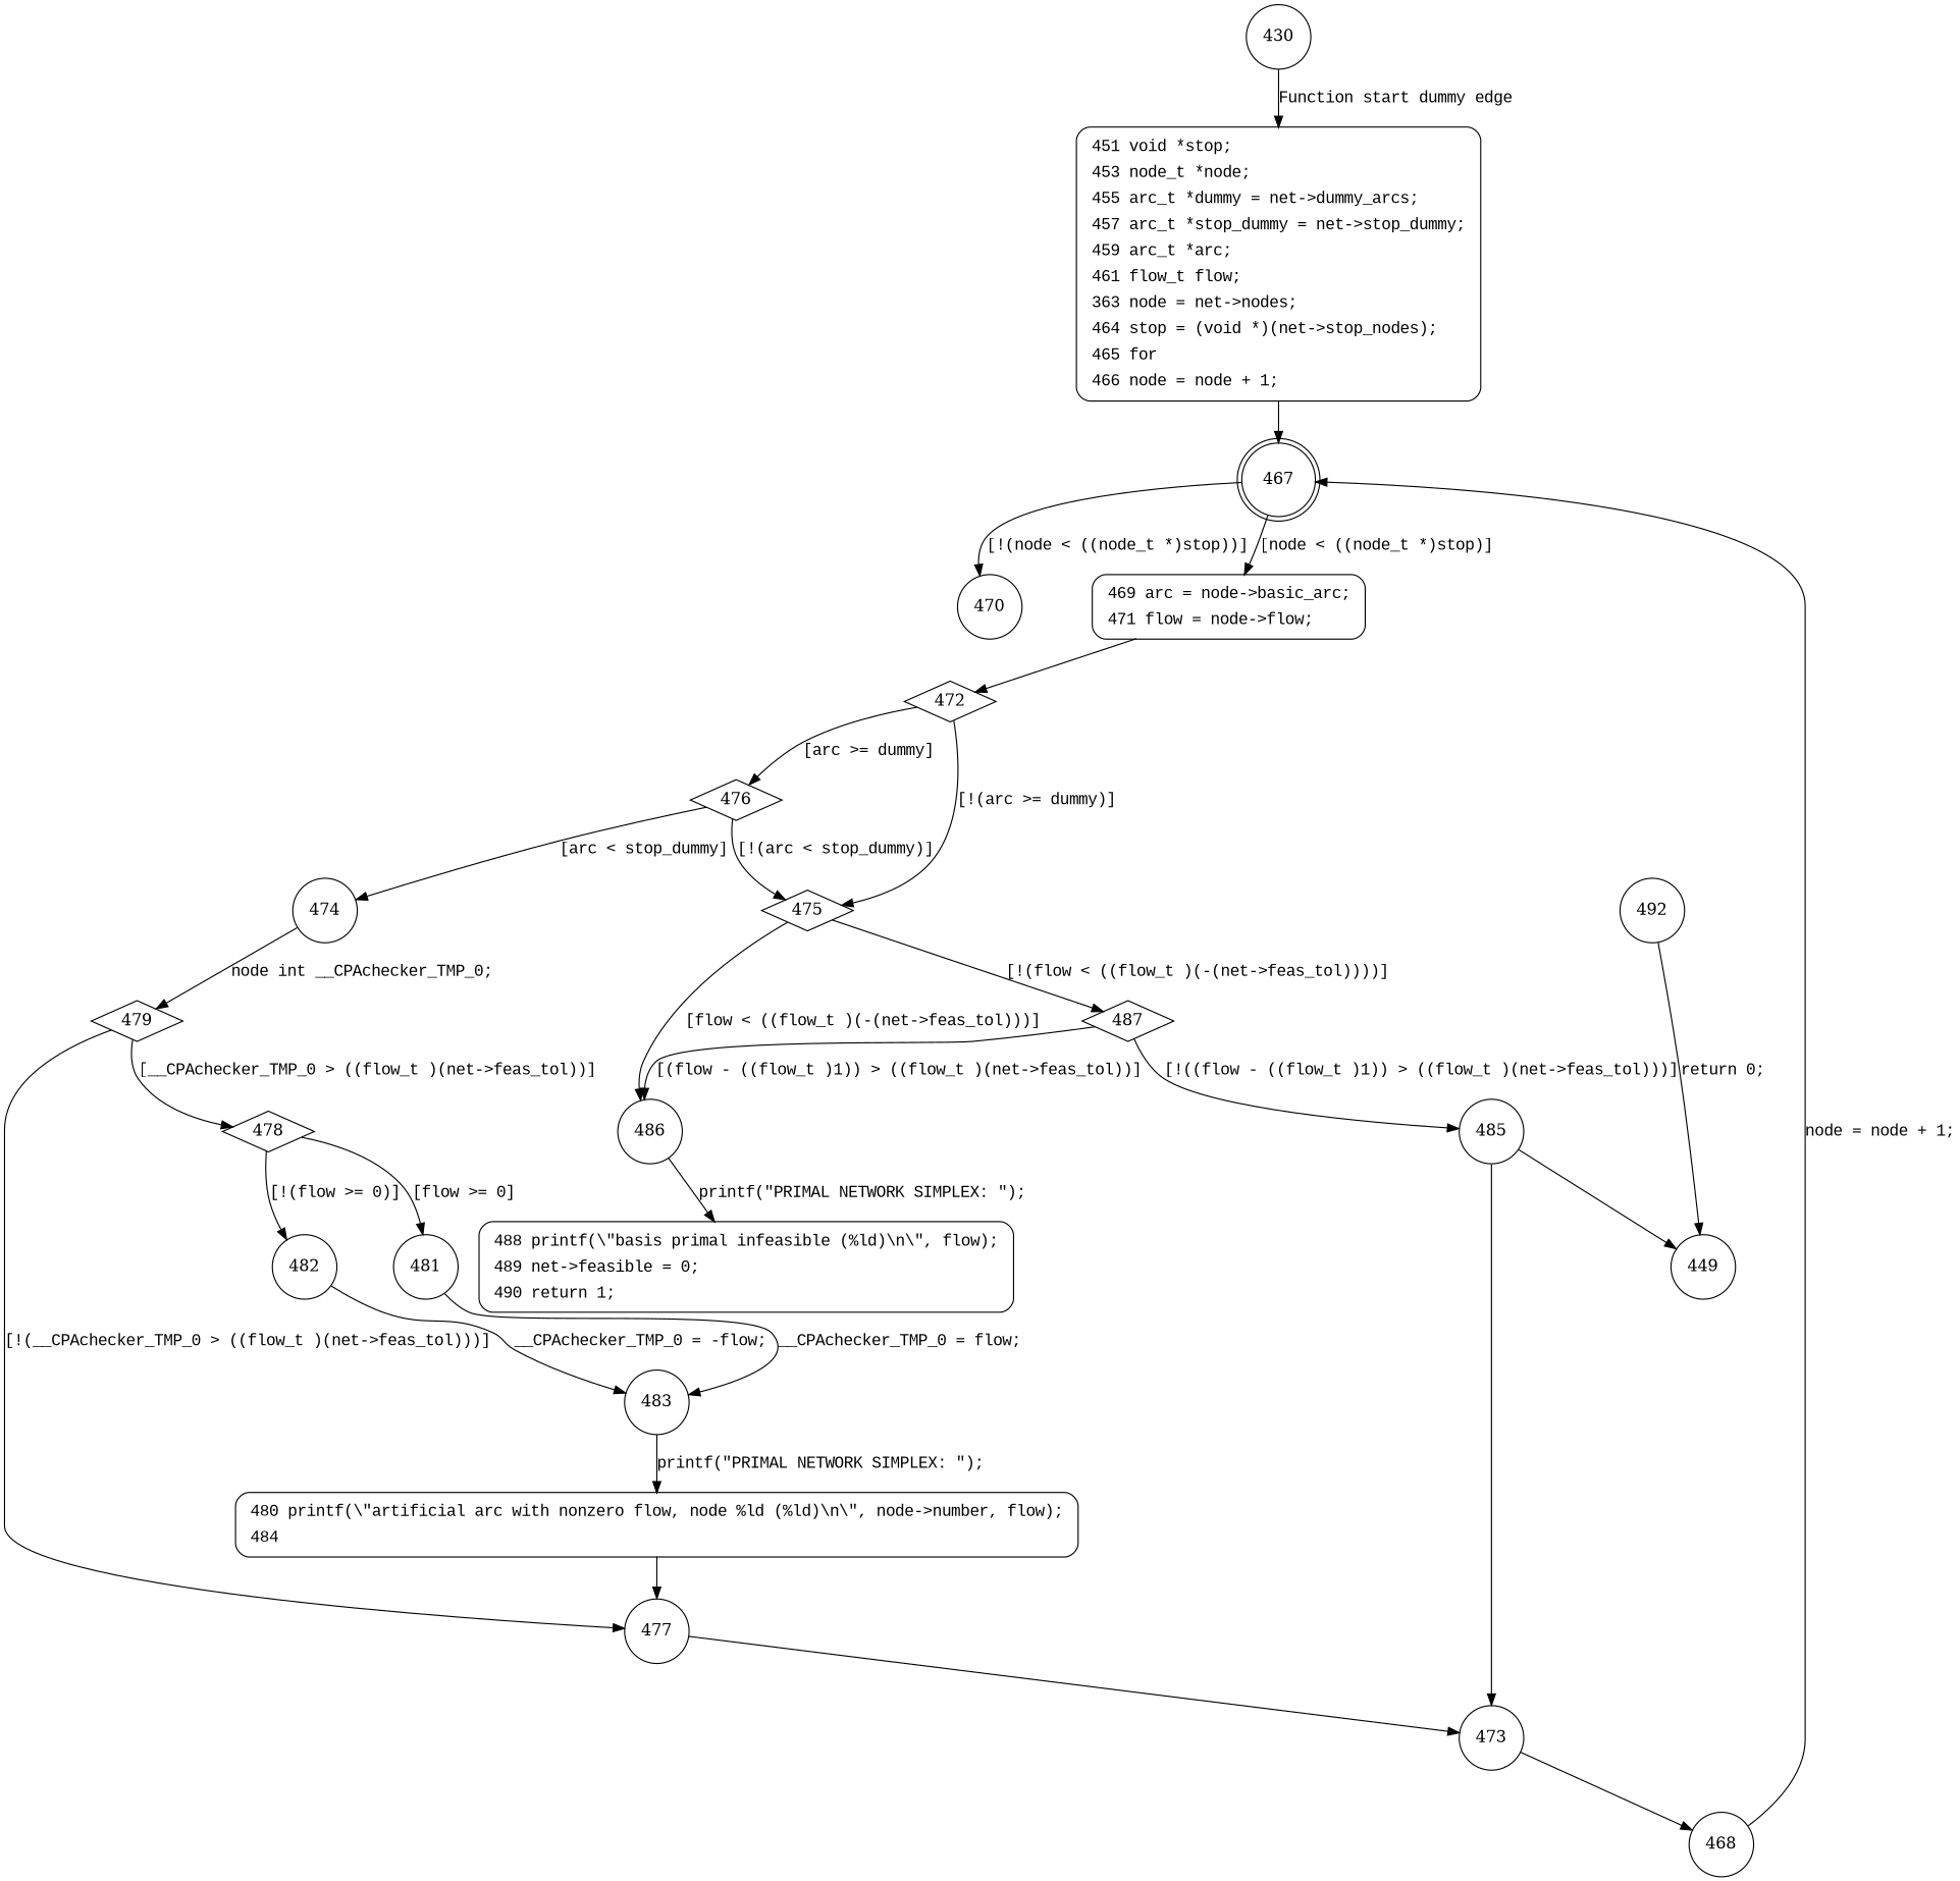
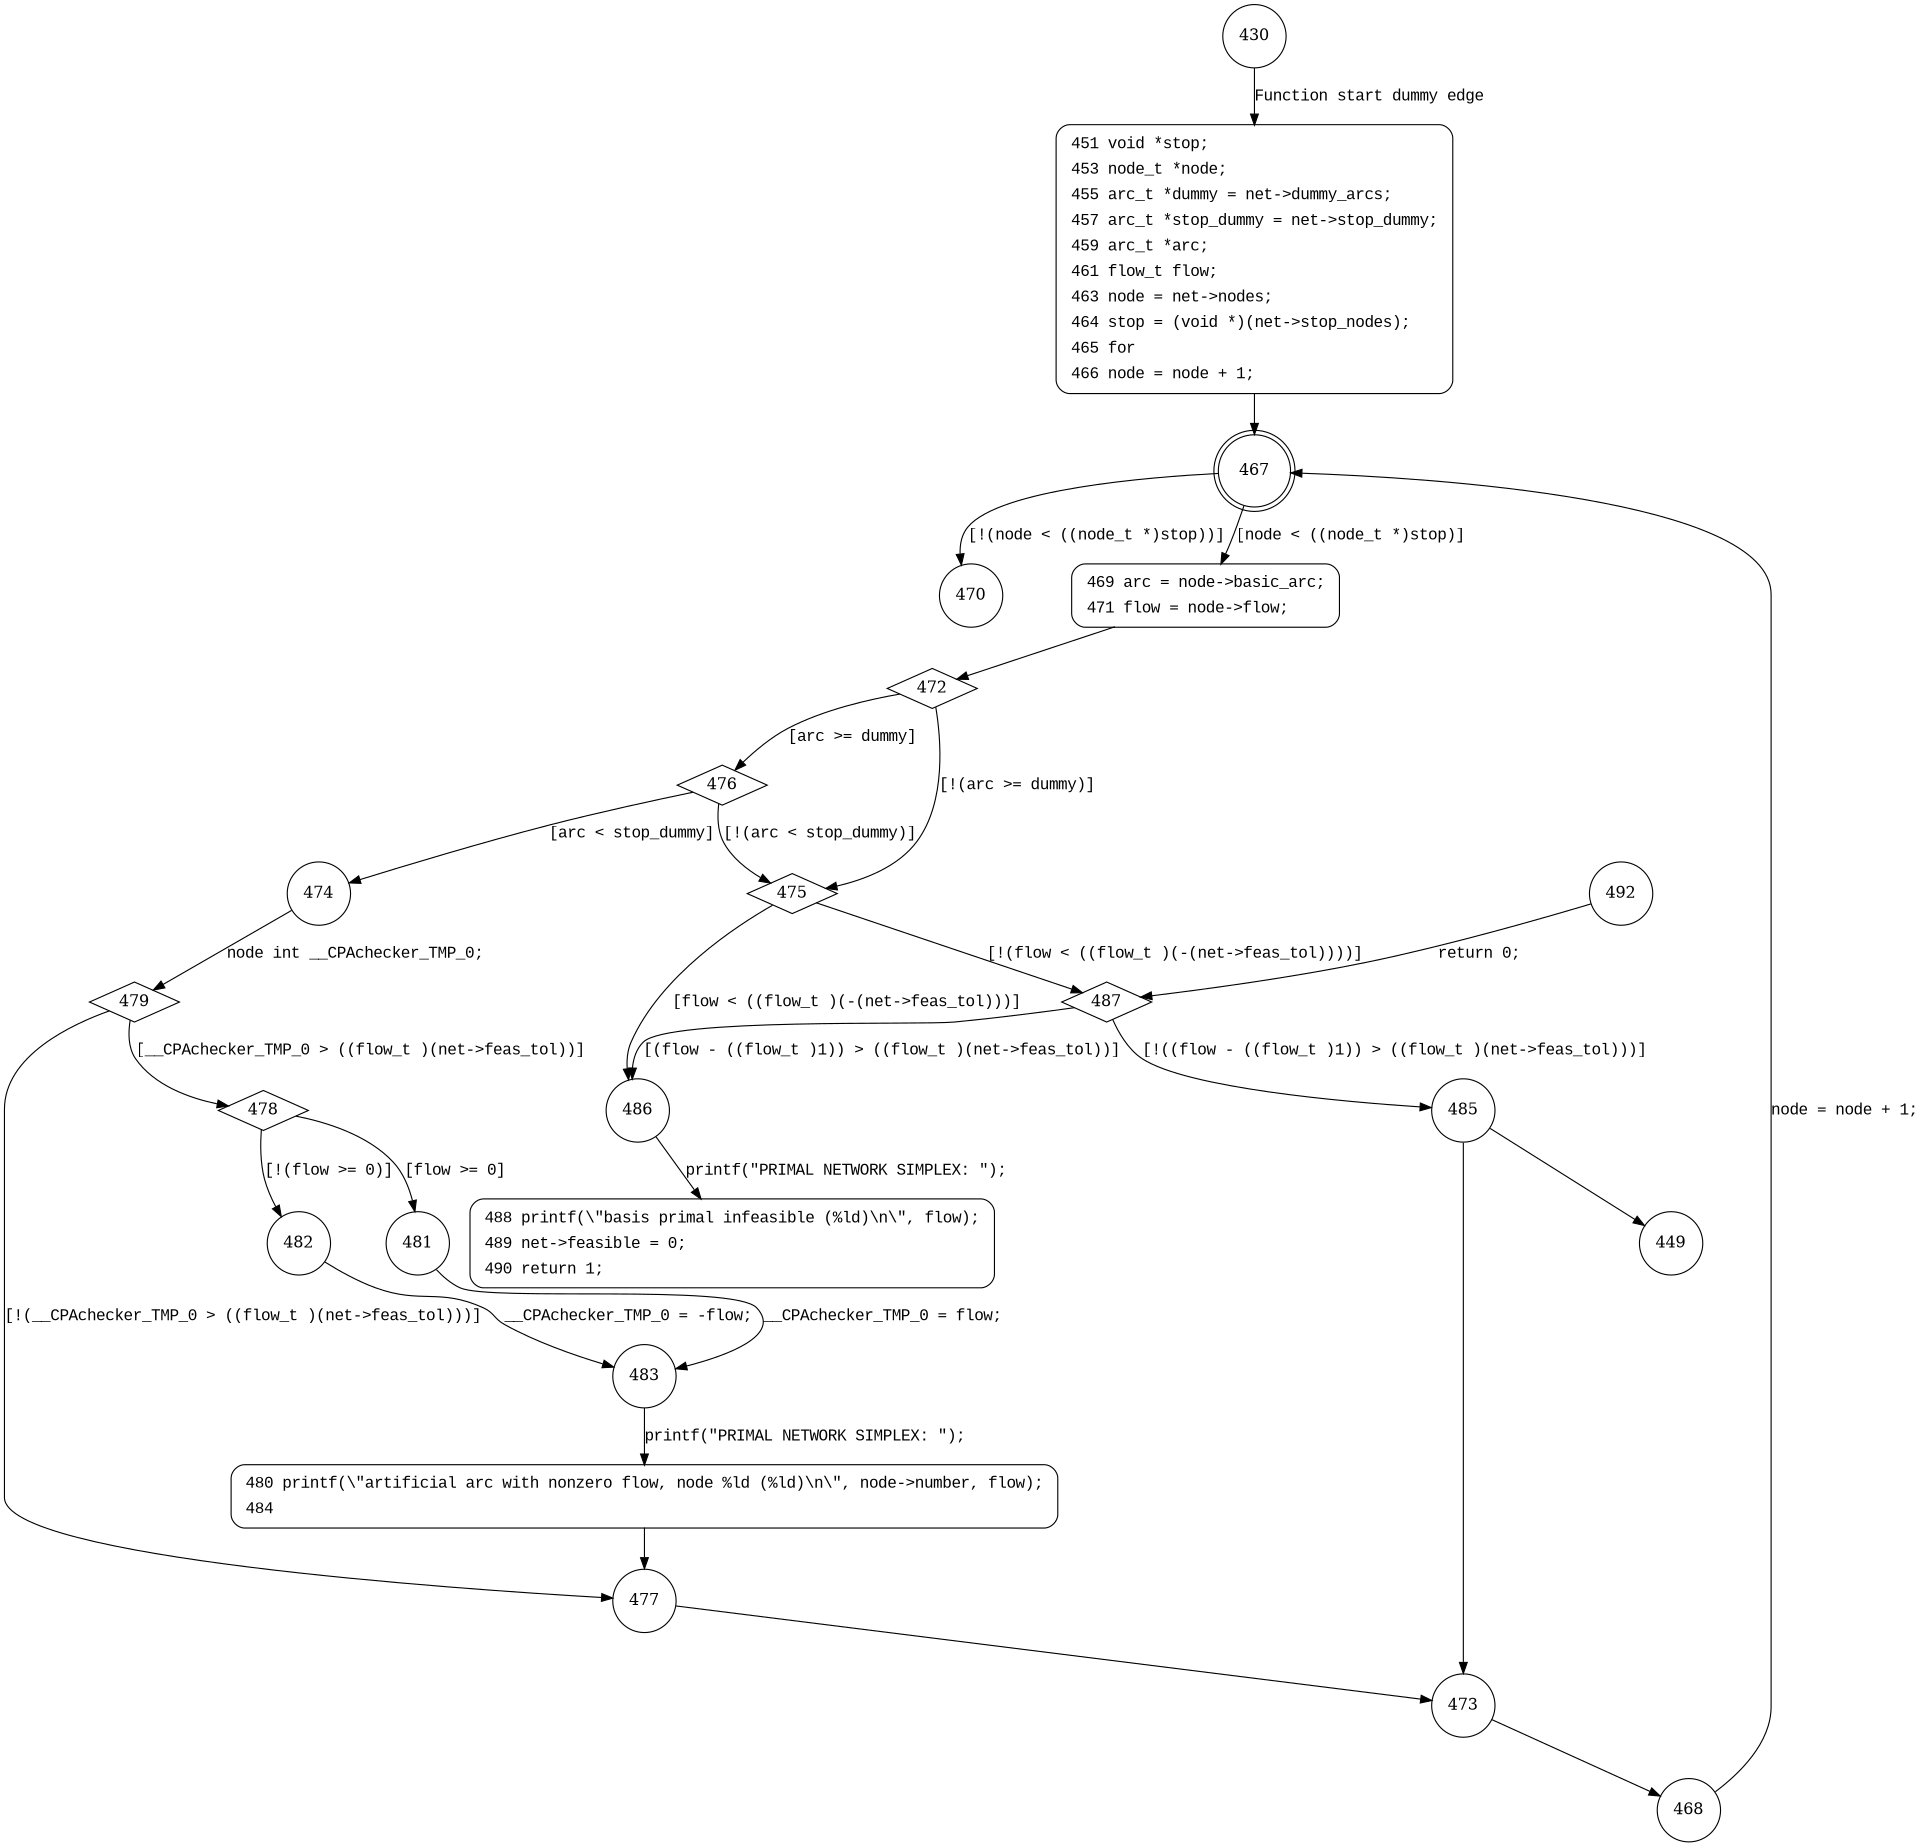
  digraph {
    node [shape=circle]
    edge [fontname="Courier New"]
    n1 [label=430]
-   n2 [fillcolor=white fontname="Courier New" label=<<table border="0" cellborder="0" cellpadding="3" bgcolor="white"><tr><td align="right">451</td><td align="left">void *stop;</td></tr><tr><td align="right">453</td><td align="left">node_t *node;</td></tr><tr><td align="right">455</td><td align="left">arc_t *dummy = net-&gt;dummy_arcs;</td></tr><tr><td align="right">457</td><td align="left">arc_t *stop_dummy = net-&gt;stop_dummy;</td></tr><tr><td align="right">459</td><td align="left">arc_t *arc;</td></tr><tr><td align="right">461</td><td align="left">flow_t flow;</td></tr><tr><td align="right">363</td><td align="left">node = net-&gt;nodes;</td></tr><tr><td align="right">464</td><td align="left">stop = (void *)(net-&gt;stop_nodes);</td></tr><tr><td align="right">465</td><td align="left">for</td></tr><tr><td align="right">466</td><td align="left">node = node + 1;</td></tr></table>> penwidth=1 shape=Mrecord style="filled,bold"]
+   n2 [fillcolor=white fontname="Courier New" label=<<table border="0" cellborder="0" cellpadding="3" bgcolor="white"><tr><td align="right">451</td><td align="left">void *stop;</td></tr><tr><td align="right">453</td><td align="left">node_t *node;</td></tr><tr><td align="right">455</td><td align="left">arc_t *dummy = net-&gt;dummy_arcs;</td></tr><tr><td align="right">457</td><td align="left">arc_t *stop_dummy = net-&gt;stop_dummy;</td></tr><tr><td align="right">459</td><td align="left">arc_t *arc;</td></tr><tr><td align="right">461</td><td align="left">flow_t flow;</td></tr><tr><td align="right">463</td><td align="left">node = net-&gt;nodes;</td></tr><tr><td align="right">464</td><td align="left">stop = (void *)(net-&gt;stop_nodes);</td></tr><tr><td align="right">465</td><td align="left">for</td></tr><tr><td align="right">466</td><td align="left">node = node + 1;</td></tr></table>> penwidth=1 shape=Mrecord style="filled,bold"]
    467 [shape=doublecircle]
    470
    n5 [fillcolor=white fontname="Courier New" label=<<table border="0" cellborder="0" cellpadding="3" bgcolor="white"><tr><td align="right">469</td><td align="left">arc = node-&gt;basic_arc;</td></tr><tr><td align="right">471</td><td align="left">flow = node-&gt;flow;</td></tr></table>> penwidth=1 shape=Mrecord style="filled,bold"]
    472 [shape=diamond]
    492
    449
    475 [shape=diamond]
    476 [shape=diamond]
    487 [shape=diamond]
    486
    474
    485
    n15 [fillcolor=white fontname="Courier New" label=<<table border="0" cellborder="0" cellpadding="3" bgcolor="white"><tr><td align="right">488</td><td align="left">printf(\"basis primal infeasible (%ld)\n\", flow);</td></tr><tr><td align="right">489</td><td align="left">net-&gt;feasible = 0;</td></tr><tr><td align="right">490</td><td align="left">return 1;</td></tr></table>> penwidth=1 shape=Mrecord style="filled,bold"]
    479 [shape=diamond]
    477
    478 [shape=diamond]
    473
    482
    481
    468
    483
    n24 [fillcolor=white fontname="Courier New" label=<<table border="0" cellborder="0" cellpadding="3" bgcolor="white"><tr><td align="right">480</td><td align="left">printf(\"artificial arc with nonzero flow, node %ld (%ld)\n\", node-&gt;number, flow);</td></tr><tr><td align="right">484</td><td align="left"></td></tr></table>> penwidth=1 shape=Mrecord style="filled,bold"]
    n1 -> n2 [label="Function start dummy edge"]
    n2 -> 467 [fontname=""]
    467 -> 470 [label="[!(node < ((node_t *)stop))]"]
    467 -> n5 [label="[node < ((node_t *)stop)]"]
    n5 -> 472 [fontname=""]
    472 -> 475 [label="[!(arc >= dummy)]"]
    472 -> 476 [label="[arc >= dummy]"]
-   492 -> 449 [label="return 0;"]
+   492 -> 487 [label="return 0;"]
    475 -> 487 [label="[!(flow < ((flow_t )(-(net->feas_tol))))]"]
    475 -> 486 [label="[flow < ((flow_t )(-(net->feas_tol)))]"]
    476 -> 475 [label="[!(arc < stop_dummy)]"]
    476 -> 474 [label="[arc < stop_dummy]"]
    487 -> 486 [label="[(flow - ((flow_t )1)) > ((flow_t )(net->feas_tol))]"]
    487 -> 485 [label="[!((flow - ((flow_t )1)) > ((flow_t )(net->feas_tol)))]"]
    486 -> n15 [label="printf(\"PRIMAL NETWORK SIMPLEX: \");"]
    474 -> 479 [label="node int __CPAchecker_TMP_0;"]
    485 -> 449 [fontname=""]
    485 -> 473
    479 -> 477 [label="[!(__CPAchecker_TMP_0 > ((flow_t )(net->feas_tol)))]"]
    479 -> 478 [label="[__CPAchecker_TMP_0 > ((flow_t )(net->feas_tol))]"]
    477 -> 473
    478 -> 482 [label="[!(flow >= 0)]"]
    478 -> 481 [label="[flow >= 0]"]
    473 -> 468
    482 -> 483 [label="__CPAchecker_TMP_0 = -flow;"]
    481 -> 483 [label="__CPAchecker_TMP_0 = flow;"]
    468 -> 467 [label="node = node + 1;"]
    483 -> n24 [label="printf(\"PRIMAL NETWORK SIMPLEX: \");"]
    n24 -> 477 [fontname=""]
  }
